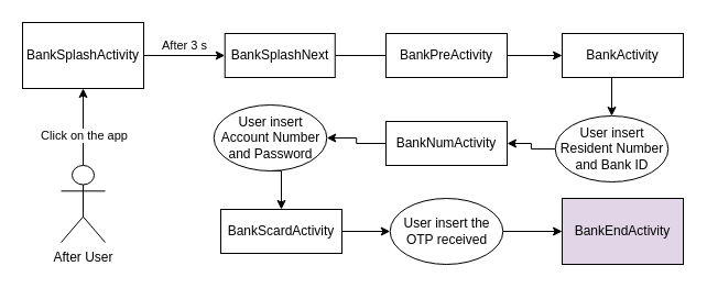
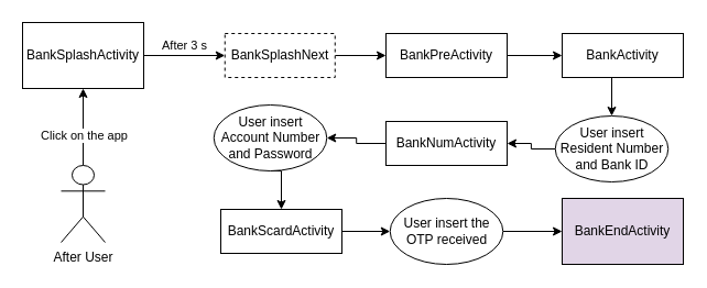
  <mxCell id="0" />
  <mxCell id="1" parent="0" />
- <mxCell id="2" style="edgeStyle=orthogonalEdgeStyle;rounded=0;orthogonalLoop=1;jettySize=auto;html=1;exitX=1;exitY=0.5;exitDx=0;exitDy=0;entryX=0;entryY=0.5;entryDx=0;entryDy=0;endArrow=none;" edge="1" parent="1" source="3" target="10"><mxGeometry relative="1" as="geometry" /></mxCell>
- <mxCell id="3" value="BankSplashNext" style="rounded=0;whiteSpace=wrap;html=1;" vertex="1" parent="1"><mxGeometry x="203.75" y="30" width="100" height="40" as="geometry" /></mxCell>
+ <mxCell id="2" style="edgeStyle=orthogonalEdgeStyle;rounded=0;orthogonalLoop=1;jettySize=auto;html=1;exitX=1;exitY=0.5;exitDx=0;exitDy=0;entryX=0;entryY=0.5;entryDx=0;entryDy=0;" edge="1" parent="1" source="3" target="10"><mxGeometry relative="1" as="geometry" /></mxCell>
+ <mxCell id="3" value="BankSplashNext" style="rounded=0;whiteSpace=wrap;html=1;dashed=1;" vertex="1" parent="1"><mxGeometry x="203.75" y="30" width="100" height="40" as="geometry" /></mxCell>
  <mxCell id="4" style="edgeStyle=orthogonalEdgeStyle;rounded=0;orthogonalLoop=1;jettySize=auto;html=1;exitX=0.5;exitY=0.5;exitDx=0;exitDy=0;exitPerimeter=0;entryX=0;entryY=0.5;entryDx=0;entryDy=0;" edge="1" parent="1" source="24" target="3"><mxGeometry relative="1" as="geometry"><Array as="points"><mxPoint x="75" y="50" /></Array></mxGeometry></mxCell>
  <mxCell id="5" value="After 3 s" style="edgeLabel;html=1;align=center;verticalAlign=middle;resizable=0;points=[];" vertex="1" connectable="0" parent="4"><mxGeometry x="0.341" y="1" relative="1" as="geometry"><mxPoint x="5" y="-9" as="offset" /></mxGeometry></mxCell>
  <mxCell id="6" style="edgeStyle=orthogonalEdgeStyle;rounded=0;orthogonalLoop=1;jettySize=auto;html=1;entryX=0.5;entryY=1;entryDx=0;entryDy=0;" edge="1" parent="1" source="8" target="24"><mxGeometry relative="1" as="geometry" /></mxCell>
  <mxCell id="7" value="Click on the app" style="edgeLabel;html=1;align=center;verticalAlign=middle;resizable=0;points=[];" vertex="1" connectable="0" parent="6"><mxGeometry x="-0.151" relative="1" as="geometry"><mxPoint y="2" as="offset" /></mxGeometry></mxCell>
  <mxCell id="8" value="After User" style="shape=umlActor;verticalLabelPosition=bottom;verticalAlign=top;html=1;outlineConnect=0;" vertex="1" parent="1"><mxGeometry x="55" y="150" width="40" height="70" as="geometry" /></mxCell>
  <mxCell id="9" style="edgeStyle=orthogonalEdgeStyle;rounded=0;orthogonalLoop=1;jettySize=auto;html=1;exitX=1;exitY=0.5;exitDx=0;exitDy=0;entryX=0;entryY=0.5;entryDx=0;entryDy=0;" edge="1" parent="1" source="10" target="12"><mxGeometry relative="1" as="geometry" /></mxCell>
  <mxCell id="10" value="BankPreActivity" style="rounded=0;whiteSpace=wrap;html=1;" vertex="1" parent="1"><mxGeometry x="350" y="30" width="110" height="40" as="geometry" /></mxCell>
  <mxCell id="11" style="edgeStyle=orthogonalEdgeStyle;rounded=0;orthogonalLoop=1;jettySize=auto;html=1;exitX=0.5;exitY=1;exitDx=0;exitDy=0;entryX=0.5;entryY=0;entryDx=0;entryDy=0;" edge="1" parent="1" source="12" target="14"><mxGeometry relative="1" as="geometry" /></mxCell>
  <mxCell id="12" value="BankActivity" style="rounded=0;whiteSpace=wrap;html=1;" vertex="1" parent="1"><mxGeometry x="510" y="30" width="110" height="40" as="geometry" /></mxCell>
  <mxCell id="13" style="edgeStyle=orthogonalEdgeStyle;rounded=0;orthogonalLoop=1;jettySize=auto;html=1;exitX=0;exitY=0.5;exitDx=0;exitDy=0;entryX=1;entryY=0.5;entryDx=0;entryDy=0;" edge="1" parent="1" source="14" target="16"><mxGeometry relative="1" as="geometry" /></mxCell>
  <mxCell id="14" value="User insert Resident Number and Bank ID" style="ellipse;whiteSpace=wrap;html=1;" vertex="1" parent="1"><mxGeometry x="503.75" y="105" width="102.5" height="60" as="geometry" /></mxCell>
  <mxCell id="15" style="edgeStyle=orthogonalEdgeStyle;rounded=0;orthogonalLoop=1;jettySize=auto;html=1;exitX=0;exitY=0.5;exitDx=0;exitDy=0;entryX=1;entryY=0.5;entryDx=0;entryDy=0;" edge="1" parent="1" source="16" target="18"><mxGeometry relative="1" as="geometry" /></mxCell>
  <mxCell id="16" value="BankNumActivity" style="rounded=0;whiteSpace=wrap;html=1;" vertex="1" parent="1"><mxGeometry x="350" y="110" width="110" height="40" as="geometry" /></mxCell>
  <mxCell id="17" style="edgeStyle=orthogonalEdgeStyle;rounded=0;orthogonalLoop=1;jettySize=auto;html=1;exitX=0.5;exitY=1;exitDx=0;exitDy=0;entryX=0.5;entryY=0;entryDx=0;entryDy=0;" edge="1" parent="1" source="18" target="20"><mxGeometry relative="1" as="geometry" /></mxCell>
  <mxCell id="18" value="&amp;nbsp;&amp;nbsp;&amp;nbsp;&amp;nbsp; User insert&amp;nbsp;&amp;nbsp;&amp;nbsp;&amp;nbsp;&amp;nbsp; Account Number and Password " style="ellipse;whiteSpace=wrap;html=1;" vertex="1" parent="1"><mxGeometry x="193.75" y="95" width="102.5" height="60" as="geometry" /></mxCell>
  <mxCell id="19" style="edgeStyle=orthogonalEdgeStyle;rounded=0;orthogonalLoop=1;jettySize=auto;html=1;exitX=1;exitY=0.5;exitDx=0;exitDy=0;" edge="1" parent="1" source="20" target="22"><mxGeometry relative="1" as="geometry" /></mxCell>
  <mxCell id="20" value="BankScardActivity" style="rounded=0;whiteSpace=wrap;html=1;" vertex="1" parent="1"><mxGeometry x="200" y="190" width="110" height="40" as="geometry" /></mxCell>
  <mxCell id="21" style="edgeStyle=orthogonalEdgeStyle;rounded=0;orthogonalLoop=1;jettySize=auto;html=1;exitX=1;exitY=0.5;exitDx=0;exitDy=0;entryX=0;entryY=0.5;entryDx=0;entryDy=0;" edge="1" parent="1" source="22" target="23"><mxGeometry relative="1" as="geometry"><mxPoint x="510" y="209.828" as="targetPoint" /></mxGeometry></mxCell>
  <mxCell id="22" value="User insert the OTP received" style="ellipse;whiteSpace=wrap;html=1;" vertex="1" parent="1"><mxGeometry x="353.75" y="180" width="102.5" height="60" as="geometry" /></mxCell>
  <mxCell id="23" value="BankEndActivity" style="rounded=0;whiteSpace=wrap;html=1;fillColor=#e1d5e7;" vertex="1" parent="1"><mxGeometry x="510" y="180" width="110" height="60" as="geometry" /></mxCell>
  <mxCell id="24" value="BankSplashActivity" style="rounded=0;whiteSpace=wrap;html=1;" vertex="1" parent="1"><mxGeometry x="20" y="20" width="110" height="60" as="geometry" /></mxCell>
